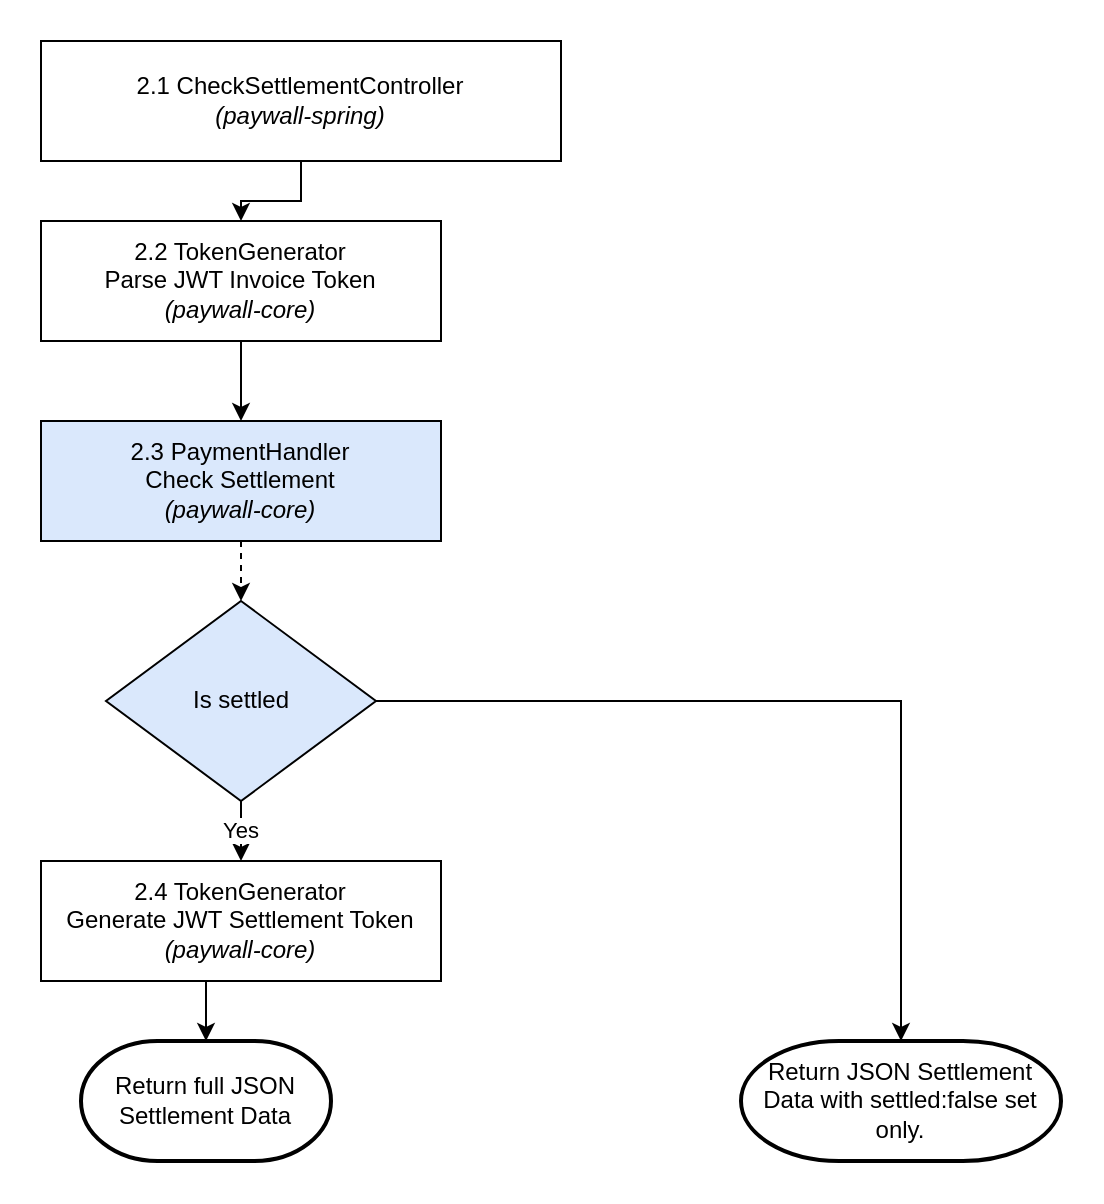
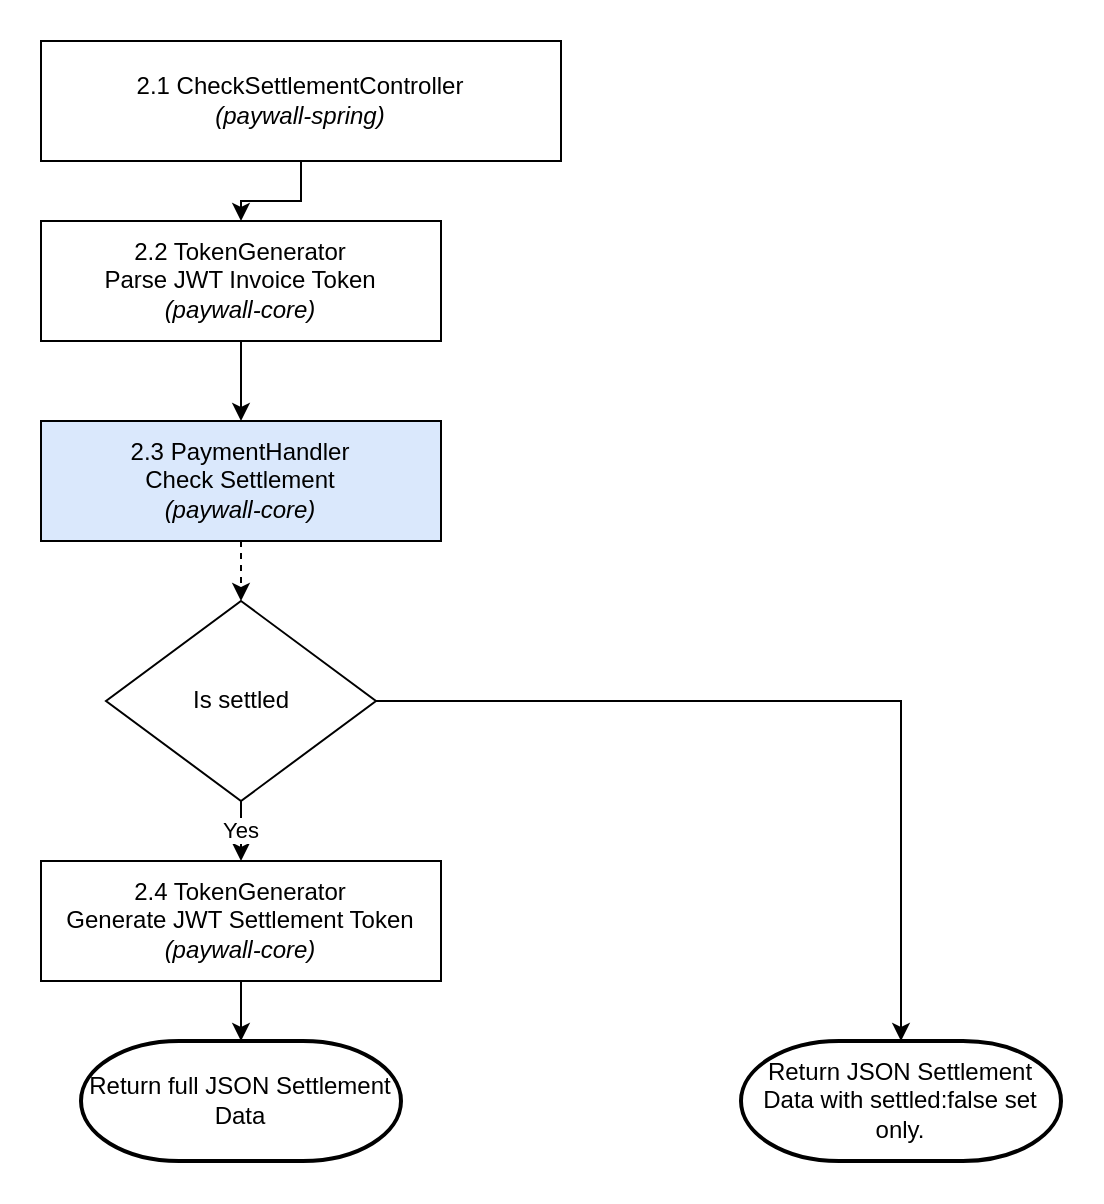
  <mxCell id="0" />
  <mxCell id="1" parent="0" />
  <mxCell id="2" style="edgeStyle=orthogonalEdgeStyle;rounded=0;orthogonalLoop=1;jettySize=auto;html=1;exitX=0.5;exitY=1;exitDx=0;exitDy=0;entryX=0.5;entryY=0;entryDx=0;entryDy=0;dashed=1;" edge="1" parent="1" source="3" target="8"><mxGeometry relative="1" as="geometry" /></mxCell>
  <mxCell id="3" value="2.3 PaymentHandler&lt;br&gt;Check Settlement&lt;br&gt;&lt;i&gt;(paywall-core)&lt;/i&gt;&lt;br&gt;" style="rounded=0;whiteSpace=wrap;html=1;fillColor=#dae8fc;" vertex="1" parent="1"><mxGeometry x="20" y="210" width="200" height="60" as="geometry" /></mxCell>
  <mxCell id="4" style="edgeStyle=orthogonalEdgeStyle;rounded=0;orthogonalLoop=1;jettySize=auto;html=1;exitX=0.5;exitY=1;exitDx=0;exitDy=0;entryX=0.5;entryY=0;entryDx=0;entryDy=0;entryPerimeter=0;" edge="1" parent="1" source="5" target="13"><mxGeometry relative="1" as="geometry" /></mxCell>
  <mxCell id="5" value="2.4 TokenGenerator&lt;br&gt;Generate JWT Settlement Token&lt;br&gt;&lt;i&gt;(paywall-core)&lt;/i&gt;&lt;br&gt;" style="rounded=0;whiteSpace=wrap;html=1;" vertex="1" parent="1"><mxGeometry x="20" y="430" width="200" height="60" as="geometry" /></mxCell>
  <mxCell id="6" value="Yes" style="edgeStyle=orthogonalEdgeStyle;rounded=0;orthogonalLoop=1;jettySize=auto;html=1;exitX=0.5;exitY=1;exitDx=0;exitDy=0;entryX=0.5;entryY=0;entryDx=0;entryDy=0;" edge="1" parent="1" source="8" target="5"><mxGeometry relative="1" as="geometry" /></mxCell>
  <mxCell id="7" style="edgeStyle=orthogonalEdgeStyle;rounded=0;orthogonalLoop=1;jettySize=auto;html=1;exitX=1;exitY=0.5;exitDx=0;exitDy=0;entryX=0.5;entryY=0;entryDx=0;entryDy=0;entryPerimeter=0;" edge="1" parent="1" source="8" target="14"><mxGeometry relative="1" as="geometry" /></mxCell>
- <mxCell id="8" value="Is settled" style="rhombus;whiteSpace=wrap;html=1;fillColor=#dae8fc;" vertex="1" parent="1"><mxGeometry x="52.5" y="300" width="135" height="100" as="geometry" /></mxCell>
+ <mxCell id="8" value="Is settled" style="rhombus;whiteSpace=wrap;html=1;" vertex="1" parent="1"><mxGeometry x="52.5" y="300" width="135" height="100" as="geometry" /></mxCell>
  <mxCell id="9" style="edgeStyle=orthogonalEdgeStyle;rounded=0;orthogonalLoop=1;jettySize=auto;html=1;exitX=0.5;exitY=1;exitDx=0;exitDy=0;" edge="1" parent="1" source="10" target="12"><mxGeometry relative="1" as="geometry" /></mxCell>
  <mxCell id="10" value="2.1 CheckSettlementController&lt;br&gt;&lt;i&gt;(paywall-spring)&lt;/i&gt;&lt;br&gt;" style="rounded=0;whiteSpace=wrap;html=1;" vertex="1" parent="1"><mxGeometry x="20" y="20" width="260" height="60" as="geometry" /></mxCell>
  <mxCell id="11" style="edgeStyle=orthogonalEdgeStyle;rounded=0;orthogonalLoop=1;jettySize=auto;html=1;exitX=0.5;exitY=1;exitDx=0;exitDy=0;entryX=0.5;entryY=0;entryDx=0;entryDy=0;" edge="1" parent="1" source="12" target="3"><mxGeometry relative="1" as="geometry" /></mxCell>
  <mxCell id="12" value="2.2 TokenGenerator&lt;br&gt;Parse JWT Invoice Token&lt;br&gt;&lt;i&gt;(paywall-core)&lt;/i&gt;&lt;br&gt;" style="rounded=0;whiteSpace=wrap;html=1;" vertex="1" parent="1"><mxGeometry x="20" y="110" width="200" height="60" as="geometry" /></mxCell>
- <mxCell id="13" value="Return full JSON Settlement Data" style="strokeWidth=2;html=1;shape=mxgraph.flowchart.terminator;whiteSpace=wrap;" vertex="1" parent="1"><mxGeometry x="40" y="520" width="125" height="60" as="geometry" /></mxCell>
+ <mxCell id="13" value="Return full JSON Settlement Data" style="strokeWidth=2;html=1;shape=mxgraph.flowchart.terminator;whiteSpace=wrap;" vertex="1" parent="1"><mxGeometry x="40" y="520" width="160" height="60" as="geometry" /></mxCell>
  <mxCell id="14" value="Return JSON Settlement Data with settled:false set only." style="strokeWidth=2;html=1;shape=mxgraph.flowchart.terminator;whiteSpace=wrap;" vertex="1" parent="1"><mxGeometry x="370" y="520" width="160" height="60" as="geometry" /></mxCell>
